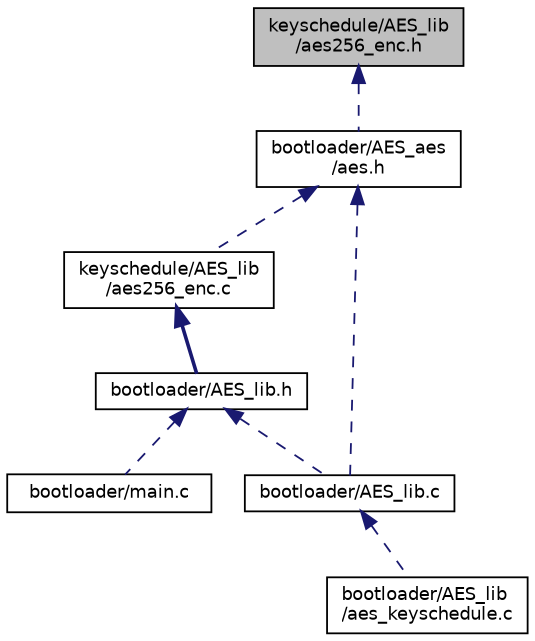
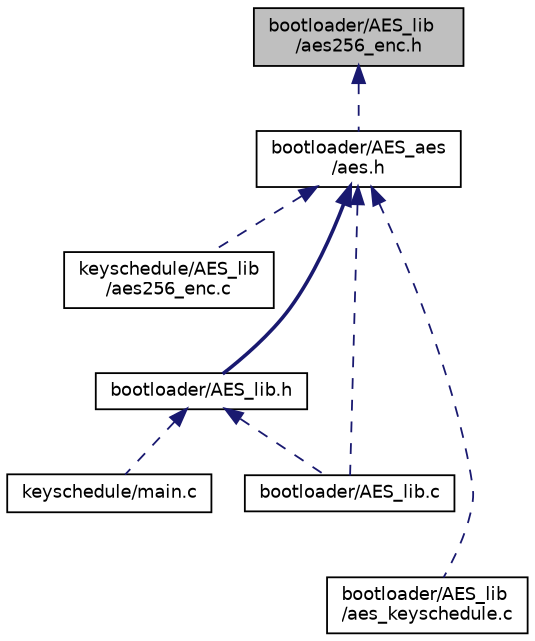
  digraph {
    node [color=black fillcolor=white fontname=Helvetica fontsize=10 shape=record style=filled]
    edge [color=midnightblue dir=back fontname=Helvetica fontsize=10 labelfontname=Helvetica labelfontsize=10 style=dashed]
-   n1 [fillcolor=grey75 fontcolor=black height=0.2 label="keyschedule/AES_lib\l/aes256_enc.h" width=0.4]
+   n1 [fillcolor=grey75 fontcolor=black height=0.2 label="bootloader/AES_lib\l/aes256_enc.h" width=0.4]
    n2 [height=0.2 label="bootloader/AES_aes\l/aes.h" width=0.4]
    n3 [height=0.2 label="keyschedule/AES_lib\l/aes256_enc.c" width=0.4]
    n4 [height=0.2 label="bootloader/AES_lib\l/aes_keyschedule.c" width=0.4]
    n5 [height=0.2 label="bootloader/AES_lib.h" width=0.4]
    n6 [height=0.2 label="bootloader/AES_lib.c" width=0.4]
-   n7 [height=0.2 label="bootloader/main.c" width=0.4]
+   n7 [height=0.2 label="keyschedule/main.c" width=0.4]
    n1 -> n2
    n2 -> n3
-   n6 -> n4
-   n3 -> n5 [style=bold]
+   n2 -> n4
+   n2 -> n5 [style=bold]
    n2 -> n6
    n5 -> n6
    n5 -> n7
  }
